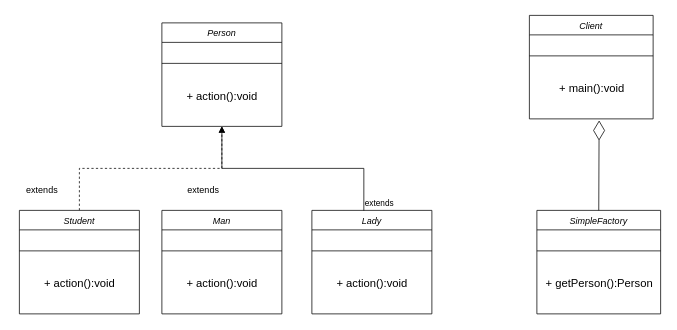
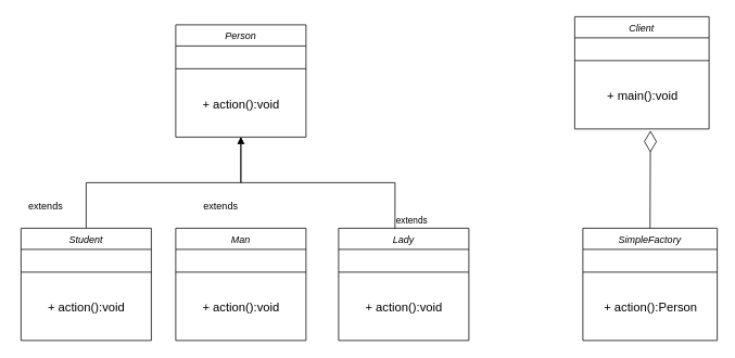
  <mxCell id="0" />
  <mxCell id="1" parent="0" />
  <mxCell id="2" value="Person" style="swimlane;fontStyle=2;align=center;verticalAlign=top;childLayout=stackLayout;horizontal=1;startSize=26;horizontalStack=0;resizeParent=1;resizeLast=0;collapsible=1;marginBottom=0;rounded=0;shadow=0;strokeWidth=1;" parent="1" vertex="1"><mxGeometry x="215" y="30" width="160" height="138" as="geometry"><mxRectangle x="230" y="140" width="160" height="26" as="alternateBounds" /></mxGeometry></mxCell>
  <mxCell id="3" value="" style="line;html=1;strokeWidth=1;align=left;verticalAlign=middle;spacingTop=-1;spacingLeft=3;spacingRight=3;rotatable=0;labelPosition=right;points=[];portConstraint=eastwest;" parent="2" vertex="1"><mxGeometry y="26" width="160" height="56" as="geometry" /></mxCell>
  <mxCell id="4" value="&lt;font style=&quot;font-size: 15px;&quot;&gt;+ action():void&lt;/font&gt;" style="text;html=1;align=center;verticalAlign=middle;resizable=0;points=[];autosize=1;strokeColor=none;fillColor=none;" vertex="1" parent="2"><mxGeometry y="82" width="160" height="30" as="geometry" /></mxCell>
- <mxCell id="5" style="edgeStyle=orthogonalEdgeStyle;rounded=0;orthogonalLoop=1;jettySize=auto;html=1;entryX=0.5;entryY=1;entryDx=0;entryDy=0;exitX=0.5;exitY=0;exitDx=0;exitDy=0;dashed=1;" edge="1" parent="1" source="6" target="2"><mxGeometry relative="1" as="geometry" /></mxCell>
+ <mxCell id="5" style="edgeStyle=orthogonalEdgeStyle;rounded=0;orthogonalLoop=1;jettySize=auto;html=1;entryX=0.5;entryY=1;entryDx=0;entryDy=0;exitX=0.5;exitY=0;exitDx=0;exitDy=0;" edge="1" parent="1" source="6" target="2"><mxGeometry relative="1" as="geometry" /></mxCell>
  <mxCell id="6" value="Student" style="swimlane;fontStyle=2;align=center;verticalAlign=top;childLayout=stackLayout;horizontal=1;startSize=26;horizontalStack=0;resizeParent=1;resizeLast=0;collapsible=1;marginBottom=0;rounded=0;shadow=0;strokeWidth=1;" vertex="1" parent="1"><mxGeometry x="25" y="280" width="160" height="138" as="geometry"><mxRectangle x="230" y="140" width="160" height="26" as="alternateBounds" /></mxGeometry></mxCell>
  <mxCell id="7" value="" style="line;html=1;strokeWidth=1;align=left;verticalAlign=middle;spacingTop=-1;spacingLeft=3;spacingRight=3;rotatable=0;labelPosition=right;points=[];portConstraint=eastwest;" vertex="1" parent="6"><mxGeometry y="26" width="160" height="56" as="geometry" /></mxCell>
  <mxCell id="8" value="&lt;font style=&quot;font-size: 15px;&quot;&gt;+ action():void&lt;/font&gt;" style="text;html=1;align=center;verticalAlign=middle;resizable=0;points=[];autosize=1;strokeColor=none;fillColor=none;" vertex="1" parent="6"><mxGeometry y="82" width="160" height="30" as="geometry" /></mxCell>
  <mxCell id="9" value="Man" style="swimlane;fontStyle=2;align=center;verticalAlign=top;childLayout=stackLayout;horizontal=1;startSize=26;horizontalStack=0;resizeParent=1;resizeLast=0;collapsible=1;marginBottom=0;rounded=0;shadow=0;strokeWidth=1;" vertex="1" parent="1"><mxGeometry x="215" y="280" width="160" height="138" as="geometry"><mxRectangle x="230" y="140" width="160" height="26" as="alternateBounds" /></mxGeometry></mxCell>
  <mxCell id="10" value="" style="line;html=1;strokeWidth=1;align=left;verticalAlign=middle;spacingTop=-1;spacingLeft=3;spacingRight=3;rotatable=0;labelPosition=right;points=[];portConstraint=eastwest;" vertex="1" parent="9"><mxGeometry y="26" width="160" height="56" as="geometry" /></mxCell>
  <mxCell id="11" value="&lt;font style=&quot;font-size: 15px;&quot;&gt;+ action():void&lt;/font&gt;" style="text;html=1;align=center;verticalAlign=middle;resizable=0;points=[];autosize=1;strokeColor=none;fillColor=none;" vertex="1" parent="9"><mxGeometry y="82" width="160" height="30" as="geometry" /></mxCell>
  <mxCell id="12" value="Lady" style="swimlane;fontStyle=2;align=center;verticalAlign=top;childLayout=stackLayout;horizontal=1;startSize=26;horizontalStack=0;resizeParent=1;resizeLast=0;collapsible=1;marginBottom=0;rounded=0;shadow=0;strokeWidth=1;" vertex="1" parent="1"><mxGeometry x="415" y="280" width="160" height="138" as="geometry"><mxRectangle x="230" y="140" width="160" height="26" as="alternateBounds" /></mxGeometry></mxCell>
  <mxCell id="13" value="" style="line;html=1;strokeWidth=1;align=left;verticalAlign=middle;spacingTop=-1;spacingLeft=3;spacingRight=3;rotatable=0;labelPosition=right;points=[];portConstraint=eastwest;" vertex="1" parent="12"><mxGeometry y="26" width="160" height="56" as="geometry" /></mxCell>
  <mxCell id="14" value="&lt;font style=&quot;font-size: 15px;&quot;&gt;+ action():void&lt;/font&gt;" style="text;html=1;align=center;verticalAlign=middle;resizable=0;points=[];autosize=1;strokeColor=none;fillColor=none;" vertex="1" parent="12"><mxGeometry y="82" width="160" height="30" as="geometry" /></mxCell>
  <mxCell id="15" value="extends" style="html=1;verticalAlign=bottom;labelBackgroundColor=none;endArrow=block;endFill=1;endSize=6;align=left;rounded=0;exitX=0.433;exitY=0.003;exitDx=0;exitDy=0;exitPerimeter=0;entryX=0.5;entryY=1;entryDx=0;entryDy=0;edgeStyle=orthogonalEdgeStyle;" edge="1" parent="1" source="12" target="2"><mxGeometry x="-1" relative="1" as="geometry"><mxPoint x="465" y="220" as="sourcePoint" /><mxPoint x="625" y="220" as="targetPoint" /></mxGeometry></mxCell>
  <mxCell id="16" value="extends" style="text;html=1;align=center;verticalAlign=middle;resizable=0;points=[];autosize=1;strokeColor=none;fillColor=none;" vertex="1" parent="1"><mxGeometry x="20" y="238" width="70" height="30" as="geometry" /></mxCell>
  <mxCell id="17" value="extends" style="text;html=1;align=center;verticalAlign=middle;resizable=0;points=[];autosize=1;strokeColor=none;fillColor=none;" vertex="1" parent="1"><mxGeometry x="235" y="238" width="70" height="30" as="geometry" /></mxCell>
  <mxCell id="18" value="SimpleFactory" style="swimlane;fontStyle=2;align=center;verticalAlign=top;childLayout=stackLayout;horizontal=1;startSize=26;horizontalStack=0;resizeParent=1;resizeLast=0;collapsible=1;marginBottom=0;rounded=0;shadow=0;strokeWidth=1;" vertex="1" parent="1"><mxGeometry x="715" y="280" width="165" height="138" as="geometry"><mxRectangle x="230" y="140" width="160" height="26" as="alternateBounds" /></mxGeometry></mxCell>
  <mxCell id="19" value="" style="line;html=1;strokeWidth=1;align=left;verticalAlign=middle;spacingTop=-1;spacingLeft=3;spacingRight=3;rotatable=0;labelPosition=right;points=[];portConstraint=eastwest;" vertex="1" parent="18"><mxGeometry y="26" width="165" height="56" as="geometry" /></mxCell>
- <mxCell id="20" value="&lt;font style=&quot;font-size: 15px;&quot;&gt;+ getPerson():Person&lt;/font&gt;" style="text;html=1;align=center;verticalAlign=middle;resizable=0;points=[];autosize=1;strokeColor=none;fillColor=none;" vertex="1" parent="18"><mxGeometry y="82" width="165" height="30" as="geometry" /></mxCell>
+ <mxCell id="20" value="&lt;font style=&quot;font-size: 15px;&quot;&gt;+ action():Person&lt;/font&gt;" style="text;html=1;align=center;verticalAlign=middle;resizable=0;points=[];autosize=1;strokeColor=none;fillColor=none;" vertex="1" parent="18"><mxGeometry y="82" width="165" height="30" as="geometry" /></mxCell>
  <mxCell id="21" value="Client" style="swimlane;fontStyle=2;align=center;verticalAlign=top;childLayout=stackLayout;horizontal=1;startSize=26;horizontalStack=0;resizeParent=1;resizeLast=0;collapsible=1;marginBottom=0;rounded=0;shadow=0;strokeWidth=1;" vertex="1" parent="1"><mxGeometry x="705" y="20" width="165" height="138" as="geometry"><mxRectangle x="230" y="140" width="160" height="26" as="alternateBounds" /></mxGeometry></mxCell>
  <mxCell id="22" value="" style="line;html=1;strokeWidth=1;align=left;verticalAlign=middle;spacingTop=-1;spacingLeft=3;spacingRight=3;rotatable=0;labelPosition=right;points=[];portConstraint=eastwest;" vertex="1" parent="21"><mxGeometry y="26" width="165" height="56" as="geometry" /></mxCell>
  <mxCell id="23" value="&lt;span style=&quot;font-size: 15px;&quot;&gt;+ main():void&lt;/span&gt;" style="text;html=1;align=center;verticalAlign=middle;resizable=0;points=[];autosize=1;strokeColor=none;fillColor=none;" vertex="1" parent="21"><mxGeometry y="82" width="165" height="30" as="geometry" /></mxCell>
  <mxCell id="24" value="" style="endArrow=diamondThin;endFill=0;endSize=24;html=1;rounded=0;exitX=0.5;exitY=0;exitDx=0;exitDy=0;" edge="1" parent="1" source="18"><mxGeometry width="160" relative="1" as="geometry"><mxPoint x="655" y="330" as="sourcePoint" /><mxPoint x="798" y="160" as="targetPoint" /></mxGeometry></mxCell>
